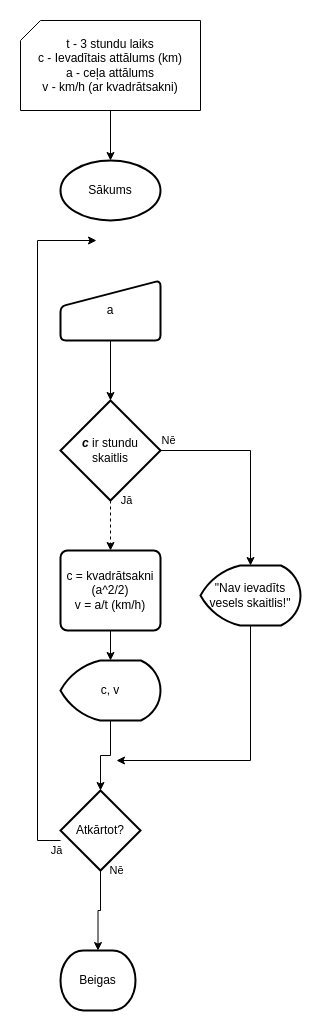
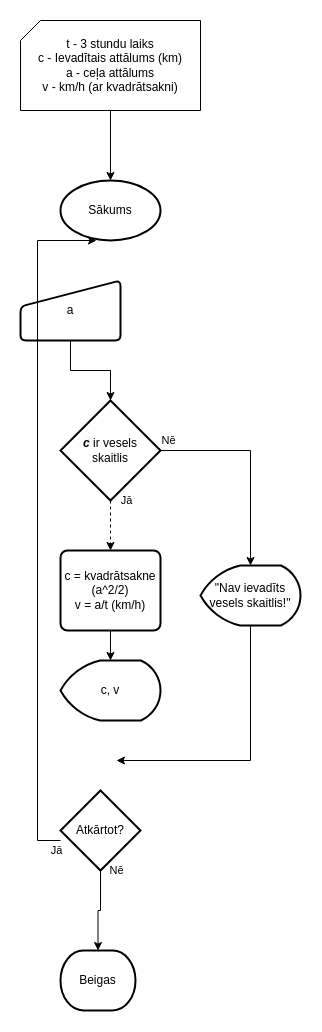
  <mxCell id="0" />
  <mxCell id="1" parent="0" />
  <mxCell id="2" value="t - 3 stundu laiks&lt;br&gt;c - Ievadītais attālums (km)&lt;br&gt;a - ceļa attālums&lt;br&gt;v - km/h (ar kvadrātsakni)" style="verticalLabelPosition=middle;verticalAlign=middle;html=1;shape=card;whiteSpace=wrap;size=20;arcSize=12;labelPosition=center;align=center;" vertex="1" parent="1"><mxGeometry x="20" y="20" width="180" height="90" as="geometry" /></mxCell>
- <mxCell id="3" value="Sākums" style="strokeWidth=2;html=1;shape=mxgraph.flowchart.start_1;whiteSpace=wrap;" vertex="1" parent="1"><mxGeometry x="60" y="160" width="100" height="60" as="geometry" /></mxCell>
+ <mxCell id="3" value="Sākums" style="strokeWidth=2;html=1;shape=mxgraph.flowchart.start_1;whiteSpace=wrap;" vertex="1" parent="1"><mxGeometry x="60" y="180" width="100" height="60" as="geometry" /></mxCell>
  <mxCell id="4" style="edgeStyle=orthogonalEdgeStyle;rounded=0;orthogonalLoop=1;jettySize=auto;html=1;entryX=0.5;entryY=0;entryDx=0;entryDy=0;entryPerimeter=0;" edge="1" parent="1" source="2" target="3"><mxGeometry relative="1" as="geometry" /></mxCell>
- <mxCell id="5" value="a" style="html=1;strokeWidth=2;shape=manualInput;whiteSpace=wrap;rounded=1;size=26;arcSize=11;" vertex="1" parent="1"><mxGeometry x="60" y="280" width="100" height="60" as="geometry" /></mxCell>
+ <mxCell id="5" value="a" style="html=1;strokeWidth=2;shape=manualInput;whiteSpace=wrap;rounded=1;size=26;arcSize=11;" vertex="1" parent="1"><mxGeometry x="20" y="280" width="100" height="60" as="geometry" /></mxCell>
  <mxCell id="6" value="Jā" style="edgeStyle=orthogonalEdgeStyle;rounded=0;orthogonalLoop=1;jettySize=auto;html=1;entryX=0.5;entryY=0;entryDx=0;entryDy=0;dashed=1;" edge="1" parent="1" source="7" target="13"><mxGeometry x="-1" y="16" relative="1" as="geometry"><mxPoint as="offset" /></mxGeometry></mxCell>
- <mxCell id="7" value="&lt;b&gt;&lt;i&gt;c&lt;/i&gt;&lt;/b&gt; ir stundu&lt;br&gt;skaitlis" style="strokeWidth=2;html=1;shape=mxgraph.flowchart.decision;whiteSpace=wrap;" vertex="1" parent="1"><mxGeometry x="60" y="400" width="100" height="100" as="geometry" /></mxCell>
+ <mxCell id="7" value="&lt;b&gt;&lt;i&gt;c&lt;/i&gt;&lt;/b&gt; ir vesels&lt;br&gt;skaitlis" style="strokeWidth=2;html=1;shape=mxgraph.flowchart.decision;whiteSpace=wrap;" vertex="1" parent="1"><mxGeometry x="60" y="400" width="100" height="100" as="geometry" /></mxCell>
  <mxCell id="8" style="edgeStyle=orthogonalEdgeStyle;rounded=0;orthogonalLoop=1;jettySize=auto;html=1;entryX=0.5;entryY=0;entryDx=0;entryDy=0;entryPerimeter=0;" edge="1" parent="1" source="5" target="7"><mxGeometry relative="1" as="geometry" /></mxCell>
  <mxCell id="9" style="edgeStyle=orthogonalEdgeStyle;rounded=0;orthogonalLoop=1;jettySize=auto;html=1;exitX=0.5;exitY=1;exitDx=0;exitDy=0;exitPerimeter=0;" edge="1" parent="1" source="10"><mxGeometry relative="1" as="geometry"><mxPoint x="116" y="760" as="targetPoint" /><mxPoint x="260" y="625" as="sourcePoint" /><Array as="points"><mxPoint x="250" y="760" /></Array></mxGeometry></mxCell>
  <mxCell id="10" value="&quot;Nav ievadīts vesels skaitlis!&quot;" style="strokeWidth=2;html=1;shape=mxgraph.flowchart.display;whiteSpace=wrap;" vertex="1" parent="1"><mxGeometry x="200" y="565" width="100" height="60" as="geometry" /></mxCell>
  <mxCell id="11" value="Nē" style="edgeStyle=orthogonalEdgeStyle;rounded=0;orthogonalLoop=1;jettySize=auto;html=1;entryX=0.5;entryY=0;entryDx=0;entryDy=0;entryPerimeter=0;" edge="1" parent="1" source="7" target="10"><mxGeometry x="-0.919" y="10" relative="1" as="geometry"><mxPoint x="256" y="490" as="targetPoint" /><Array as="points"><mxPoint x="250" y="450" /></Array><mxPoint as="offset" /></mxGeometry></mxCell>
  <mxCell id="12" style="edgeStyle=orthogonalEdgeStyle;rounded=0;orthogonalLoop=1;jettySize=auto;html=1;exitX=0.5;exitY=0;exitDx=0;exitDy=0;" edge="1" parent="1" source="13"><mxGeometry relative="1" as="geometry"><mxPoint x="110" y="550" as="targetPoint" /></mxGeometry></mxCell>
- <mxCell id="13" value="c = kvadrātsakni (a^2/2)&lt;br&gt;v = a/t (km/h)" style="rounded=1;whiteSpace=wrap;html=1;absoluteArcSize=1;arcSize=14;strokeWidth=2;" vertex="1" parent="1"><mxGeometry x="60" y="550" width="100" height="80" as="geometry" /></mxCell>
+ <mxCell id="13" value="c = kvadrātsakne (a^2/2)&lt;br&gt;v = a/t (km/h)" style="rounded=1;whiteSpace=wrap;html=1;absoluteArcSize=1;arcSize=14;strokeWidth=2;" vertex="1" parent="1"><mxGeometry x="60" y="550" width="100" height="80" as="geometry" /></mxCell>
  <mxCell id="14" value="c, v" style="strokeWidth=2;html=1;shape=mxgraph.flowchart.display;whiteSpace=wrap;" vertex="1" parent="1"><mxGeometry x="60" y="660" width="100" height="60" as="geometry" /></mxCell>
  <mxCell id="15" style="edgeStyle=orthogonalEdgeStyle;rounded=0;orthogonalLoop=1;jettySize=auto;html=1;entryX=0.5;entryY=0;entryDx=0;entryDy=0;entryPerimeter=0;" edge="1" parent="1" source="13" target="14"><mxGeometry relative="1" as="geometry" /></mxCell>
  <mxCell id="16" value="Jā" style="edgeStyle=orthogonalEdgeStyle;rounded=0;orthogonalLoop=1;jettySize=auto;html=1;" edge="1" parent="1" source="17"><mxGeometry x="-0.988" y="10" relative="1" as="geometry"><mxPoint x="96" y="240" as="targetPoint" /><Array as="points"><mxPoint x="37" y="840" /></Array><mxPoint as="offset" /></mxGeometry></mxCell>
  <mxCell id="17" value="Atkārtot?" style="strokeWidth=2;html=1;shape=mxgraph.flowchart.decision;whiteSpace=wrap;" vertex="1" parent="1"><mxGeometry x="60" y="790" width="80" height="80" as="geometry" /></mxCell>
- <mxCell id="18" style="edgeStyle=orthogonalEdgeStyle;rounded=0;orthogonalLoop=1;jettySize=auto;html=1;entryX=0.5;entryY=0;entryDx=0;entryDy=0;entryPerimeter=0;" edge="1" parent="1" source="14" target="17"><mxGeometry relative="1" as="geometry" /></mxCell>
  <mxCell id="19" value="Beigas" style="strokeWidth=2;html=1;shape=mxgraph.flowchart.terminator;whiteSpace=wrap;" vertex="1" parent="1"><mxGeometry x="60" y="950" width="75" height="60" as="geometry" /></mxCell>
  <mxCell id="20" value="Nē" style="edgeStyle=orthogonalEdgeStyle;rounded=0;orthogonalLoop=1;jettySize=auto;html=1;entryX=0.5;entryY=0;entryDx=0;entryDy=0;entryPerimeter=0;" edge="1" parent="1" source="17" target="19"><mxGeometry x="-1" y="16" relative="1" as="geometry"><mxPoint as="offset" /></mxGeometry></mxCell>
